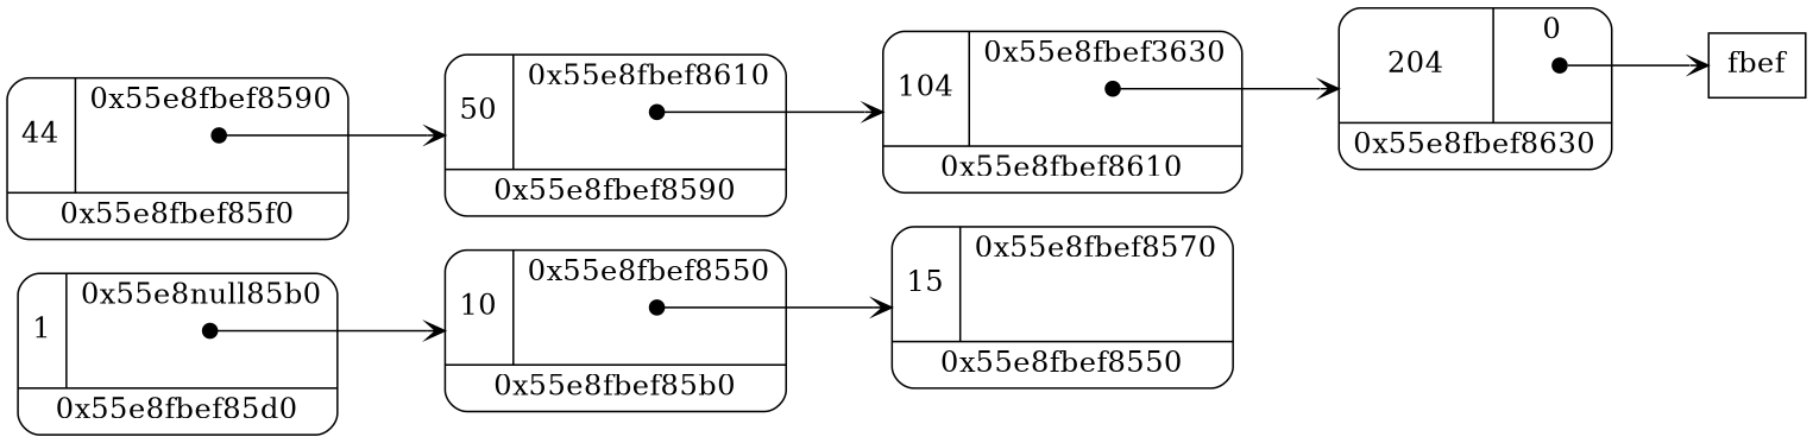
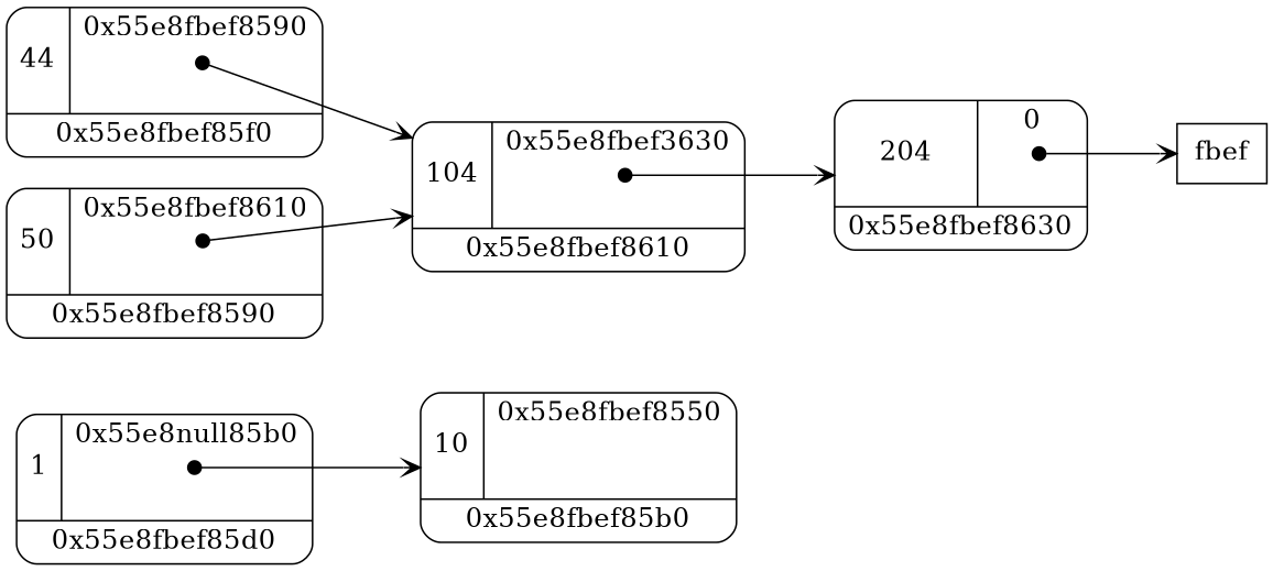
  digraph {
    rankdir=LR
    ranksep=.75
    node [fontsize=16 shape=Mrecord]
    edge [arrowhead=vee arrowtail=dot dir=both tailclip=false tailport="ref:c"]
    n1 [height=0.015 label="{ {<data> 1 } | <ref> 0x55e8null85b0\n\n\n} | <actual> 0x55e8fbef85d0 " width=0.03]
    n2 [height=0.015 label="{ {<data> 10 } | <ref> 0x55e8fbef8550\n\n\n} | <actual> 0x55e8fbef85b0 " width=0.03]
-   n3 [height=0.015 label="{ {<data> 15 } | <ref> 0x55e8fbef8570\n\n\n} | <actual> 0x55e8fbef8550 " width=0.03]
    n4 [height=0.015 label="{ {<data> 44 } | <ref> 0x55e8fbef8590\n\n\n} | <actual> 0x55e8fbef85f0 " width=0.03]
    n5 [height=0.015 label="{ {<data> 50 } | <ref> 0x55e8fbef8610\n\n\n} | <actual> 0x55e8fbef8590 " width=0.03]
    n6 [height=0.015 label="{ {<data> 104 } | <ref> 0x55e8fbef3630\n\n\n} | <actual> 0x55e8fbef8610 " width=0.03]
    n7 [height=0.015 label="{ {<data> 204 } | <ref> 0\n\n\n} | <actual> 0x55e8fbef8630 " width=0.03]
    n8 [label=fbef shape=box]
    n1 -> n2
-   n2 -> n3
-   n4 -> n5
+   n4 -> n6
    n5 -> n6
    n6 -> n7
    n7 -> n8
  }
